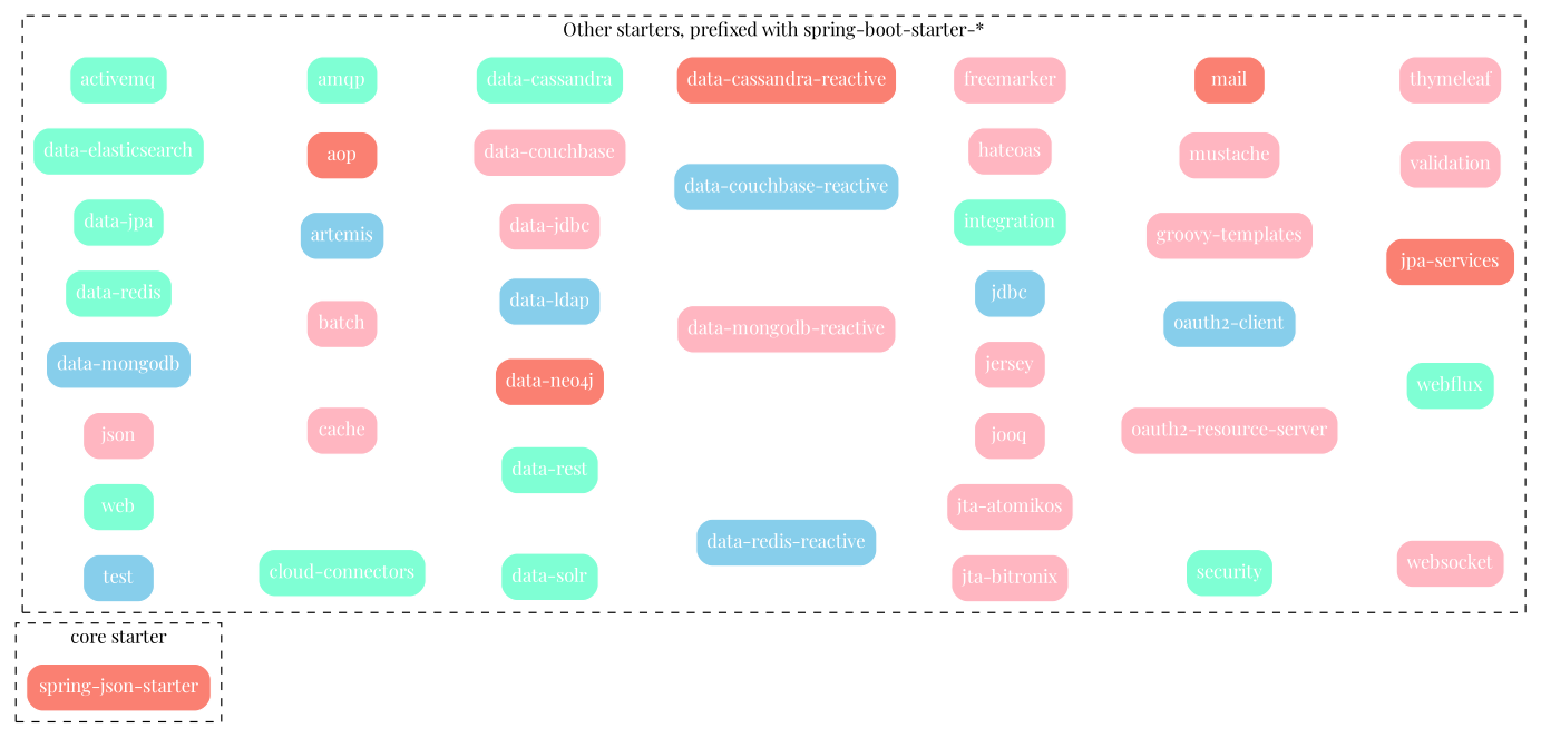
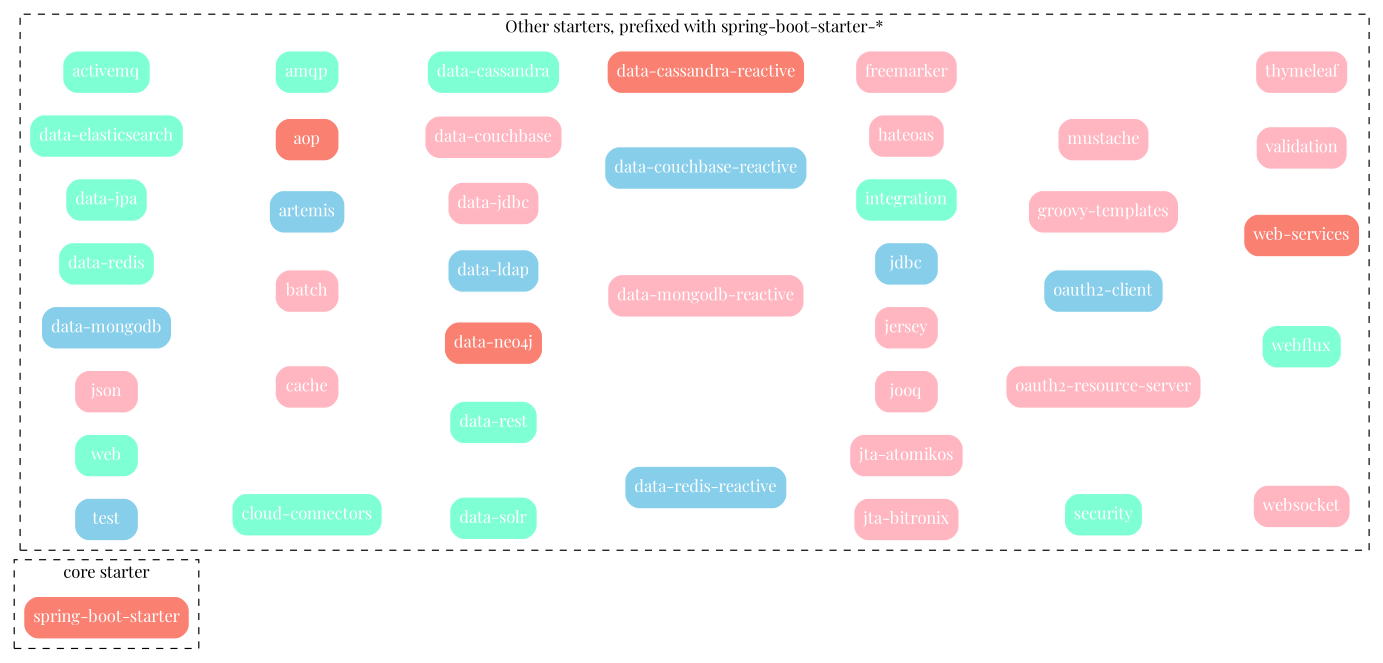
  digraph {
    fontname="Playfair Display"
    rankdir=LR
    node [color="#ffffff" fillcolor=lightpink fontcolor=white fontname="Playfair Display" shape=box style="filled,rounded"]
    edge [fontname="Playfair Display" style=invis]
-   "spring-boot-starter" [fillcolor=salmon label="spring-json-starter"]
+   "spring-boot-starter" [fillcolor=salmon]
    activemq [fillcolor=aquamarine]
    "data-elasticsearch" [fillcolor=aquamarine]
    "data-jpa" [fillcolor=aquamarine]
    "data-redis" [fillcolor=aquamarine]
    "data-mongodb" [fillcolor=skyblue]
    json
    web [fillcolor=aquamarine]
    test [fillcolor=skyblue]
    amqp [fillcolor=aquamarine]
    aop [fillcolor=salmon]
    artemis [fillcolor=skyblue]
    batch
    cache
    "cloud-connectors" [fillcolor=aquamarine]
    "data-cassandra" [fillcolor=aquamarine]
    "data-couchbase"
    "data-jdbc"
    "data-ldap" [fillcolor=skyblue]
    "data-neo4j" [fillcolor=salmon]
    "data-rest" [fillcolor=aquamarine]
    "data-solr" [fillcolor=aquamarine]
    "data-cassandra-reactive" [fillcolor=salmon]
    "data-couchbase-reactive" [fillcolor=skyblue]
    "data-mongodb-reactive"
    "data-redis-reactive" [fillcolor=skyblue]
    freemarker
    hateoas
    integration [fillcolor=aquamarine]
    jdbc [fillcolor=skyblue]
    jersey
    jooq
    "jta-atomikos"
    "jta-bitronix"
-   mail [fillcolor=salmon]
    mustache
    "groovy-templates"
    "oauth2-client" [fillcolor=skyblue]
    "oauth2-resource-server"
    security [fillcolor=aquamarine]
    thymeleaf
    validation
-   "web-services" [fillcolor=salmon label="jpa-services"]
+   "web-services" [fillcolor=salmon]
    webflux [fillcolor=aquamarine]
    websocket
    subgraph cluster_1 {
      label="core starter"
      style=dashed
      "spring-boot-starter"
    }
    subgraph cluster_2 {
      label="Other starters, prefixed with spring-boot-starter-*"
      style=dashed
      subgraph sub_3 {
        label="Other starters, prefixed with spring-boot-starter-*"
        rank=same
        style=dashed
        activemq
        "data-elasticsearch"
        "data-jpa"
        "data-redis"
        "data-mongodb"
        json
        web
        test
      }
      subgraph sub_4 {
        label="Other starters, prefixed with spring-boot-starter-*"
        rank=same
        style=dashed
        amqp
        aop
        artemis
        batch
        cache
        "cloud-connectors"
      }
      subgraph sub_5 {
        label="Other starters, prefixed with spring-boot-starter-*"
        rank=same
        style=dashed
        "data-cassandra"
        "data-couchbase"
        "data-jdbc"
        "data-ldap"
        "data-neo4j"
        "data-rest"
        "data-solr"
      }
      subgraph sub_6 {
        label="Other starters, prefixed with spring-boot-starter-*"
        rank=same
        style=dashed
        "data-cassandra-reactive"
        "data-couchbase-reactive"
        "data-mongodb-reactive"
        "data-redis-reactive"
      }
      subgraph sub_7 {
        label="Other starters, prefixed with spring-boot-starter-*"
        rank=same
        style=dashed
        freemarker
        hateoas
        integration
        jdbc
        jersey
        jooq
        "jta-atomikos"
        "jta-bitronix"
      }
      subgraph sub_8 {
        label="Other starters, prefixed with spring-boot-starter-*"
        rank=same
        style=dashed
-       mail
        mustache
        "groovy-templates"
        "oauth2-client"
        "oauth2-resource-server"
        security
      }
      subgraph sub_9 {
        label="Other starters, prefixed with spring-boot-starter-*"
        rank=same
        style=dashed
        thymeleaf
        validation
        "web-services"
        webflux
        websocket
      }
    }
    activemq -> amqp
    amqp -> "data-cassandra"
    "data-cassandra" -> "data-cassandra-reactive"
    "data-cassandra-reactive" -> freemarker
-   freemarker -> mail
-   mail -> thymeleaf
  }
